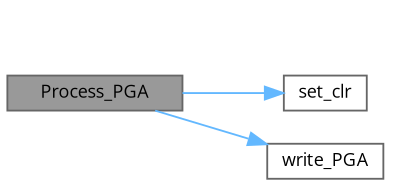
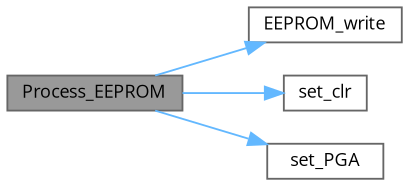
  digraph {
    fontname="Open Sans"
    rankdir=LR
    node [color=grey40 fillcolor=white fontname="Open Sans" fontsize=10 shape=box style=filled]
    edge [color=steelblue1 fontname="Open Sans" fontsize=10 labelfontname=Helvetica labelfontsize=10 style=solid]
-   n1 [color=gray40 fillcolor=grey60 fontcolor=black height=0.2 label=Process_PGA width=0.4]
+   n1 [color=gray40 fillcolor=grey60 fontcolor=black height=0.2 label=Process_EEPROM width=0.4]
+   n2 [height=0.2 label=EEPROM_write width=0.4]
    n3 [height=0.2 label=set_clr width=0.4]
-   n4 [height=0.2 label=write_PGA width=0.4]
+   n4 [height=0.2 label=set_PGA width=0.4]
+   n1 -> n2
    n1 -> n3
    n1 -> n4
  }
